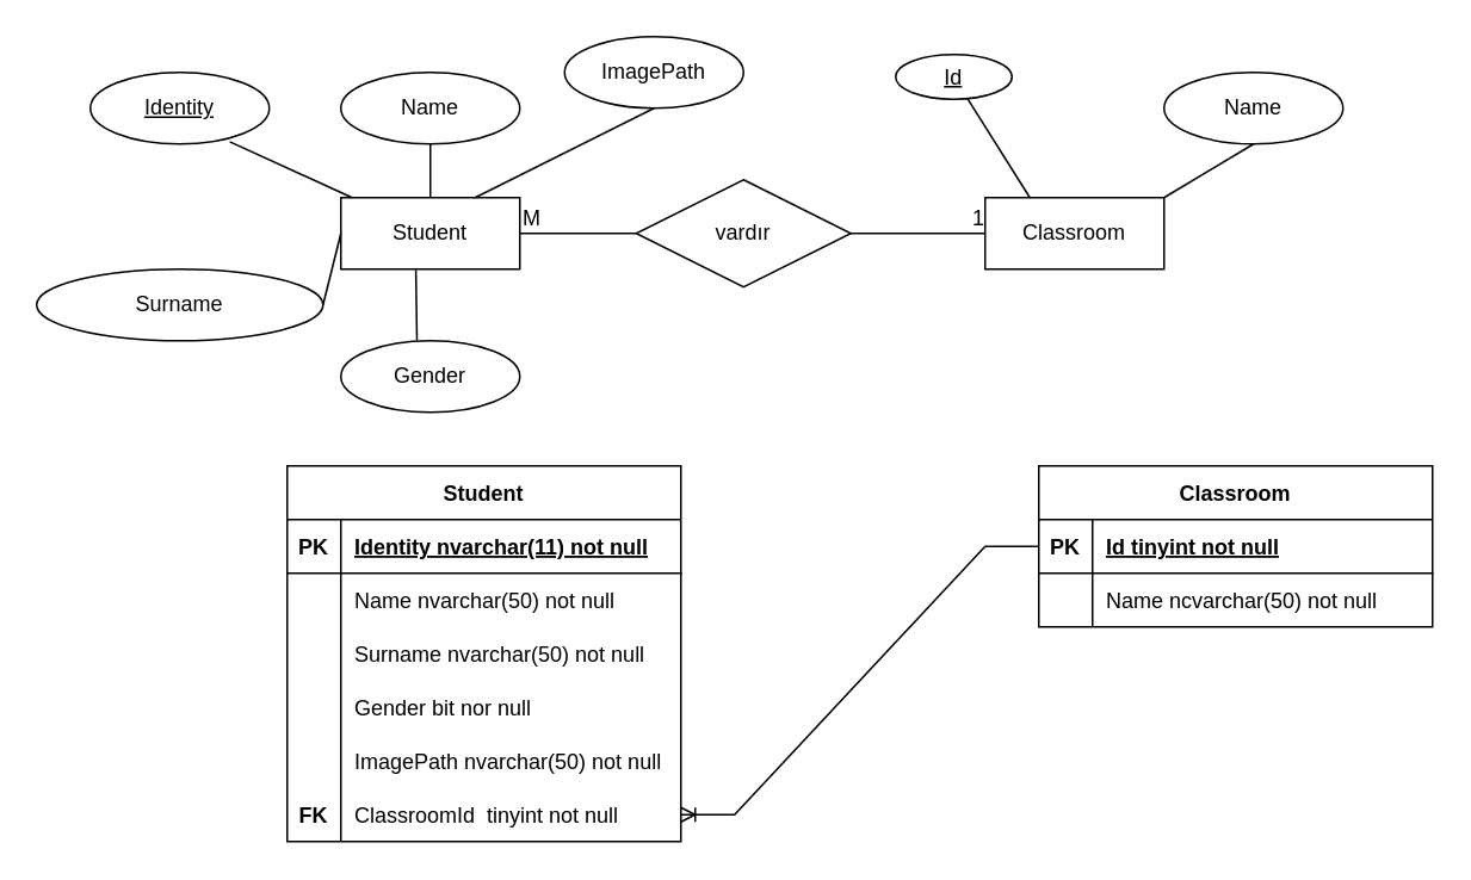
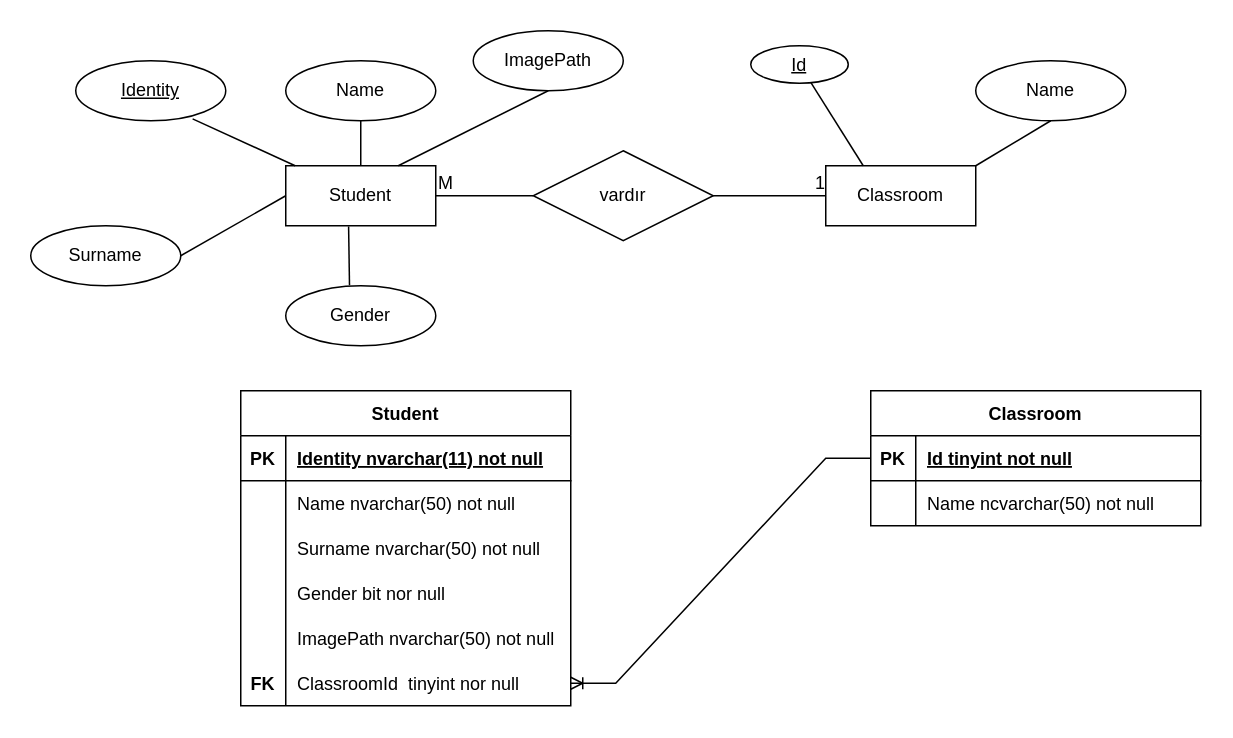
  <mxCell id="0" />
  <mxCell id="1" parent="0" />
  <mxCell id="2" value="Student" style="whiteSpace=wrap;html=1;align=center;" parent="1" vertex="1"><mxGeometry x="190" y="110" width="100" height="40" as="geometry" /></mxCell>
  <mxCell id="3" value="Classroom" style="whiteSpace=wrap;html=1;align=center;" parent="1" vertex="1"><mxGeometry x="550" y="110" width="100" height="40" as="geometry" /></mxCell>
  <mxCell id="4" value="Name" style="ellipse;whiteSpace=wrap;html=1;align=center;" parent="1" vertex="1"><mxGeometry x="190" y="40" width="100" height="40" as="geometry" /></mxCell>
  <mxCell id="5" value="Identity" style="ellipse;whiteSpace=wrap;html=1;align=center;fontStyle=4;" parent="1" vertex="1"><mxGeometry x="50" y="40" width="100" height="40" as="geometry" /></mxCell>
- <mxCell id="6" value="Surname" style="ellipse;whiteSpace=wrap;html=1;align=center;" parent="1" vertex="1"><mxGeometry x="20" y="150" width="160" height="40" as="geometry" /></mxCell>
+ <mxCell id="6" value="Surname" style="ellipse;whiteSpace=wrap;html=1;align=center;" parent="1" vertex="1"><mxGeometry x="20" y="150" width="100" height="40" as="geometry" /></mxCell>
  <mxCell id="7" value="Gender" style="ellipse;whiteSpace=wrap;html=1;align=center;" parent="1" vertex="1"><mxGeometry x="190" y="190" width="100" height="40" as="geometry" /></mxCell>
  <mxCell id="8" value="Id" style="ellipse;whiteSpace=wrap;html=1;align=center;fontStyle=4;" parent="1" vertex="1"><mxGeometry x="500" y="30" width="65" height="25" as="geometry" /></mxCell>
  <mxCell id="9" value="Name" style="ellipse;whiteSpace=wrap;html=1;align=center;" parent="1" vertex="1"><mxGeometry x="650" y="40" width="100" height="40" as="geometry" /></mxCell>
  <mxCell id="10" value="" style="endArrow=none;html=1;rounded=0;exitX=0.779;exitY=0.968;exitDx=0;exitDy=0;exitPerimeter=0;" parent="1" source="5" target="2" edge="1"><mxGeometry relative="1" as="geometry"><mxPoint x="400" y="170" as="sourcePoint" /><mxPoint x="560" y="170" as="targetPoint" /></mxGeometry></mxCell>
  <mxCell id="11" value="" style="endArrow=none;html=1;rounded=0;exitX=1;exitY=0.5;exitDx=0;exitDy=0;entryX=0;entryY=0.5;entryDx=0;entryDy=0;" parent="1" source="6" target="2" edge="1"><mxGeometry relative="1" as="geometry"><mxPoint x="400" y="170" as="sourcePoint" /><mxPoint x="560" y="170" as="targetPoint" /></mxGeometry></mxCell>
  <mxCell id="12" value="" style="endArrow=none;html=1;rounded=0;exitX=0.419;exitY=1.014;exitDx=0;exitDy=0;exitPerimeter=0;entryX=0.425;entryY=-0.009;entryDx=0;entryDy=0;entryPerimeter=0;" parent="1" source="2" target="7" edge="1"><mxGeometry relative="1" as="geometry"><mxPoint x="400" y="170" as="sourcePoint" /><mxPoint x="560" y="170" as="targetPoint" /></mxGeometry></mxCell>
  <mxCell id="13" value="" style="endArrow=none;html=1;rounded=0;exitX=0.5;exitY=1;exitDx=0;exitDy=0;" parent="1" source="4" target="2" edge="1"><mxGeometry relative="1" as="geometry"><mxPoint x="400" y="170" as="sourcePoint" /><mxPoint x="560" y="170" as="targetPoint" /></mxGeometry></mxCell>
  <mxCell id="14" value="" style="endArrow=none;html=1;rounded=0;entryX=0.25;entryY=0;entryDx=0;entryDy=0;" parent="1" source="8" target="3" edge="1"><mxGeometry relative="1" as="geometry"><mxPoint x="400" y="170" as="sourcePoint" /><mxPoint x="560" y="170" as="targetPoint" /></mxGeometry></mxCell>
  <mxCell id="15" value="" style="endArrow=none;html=1;rounded=0;entryX=0.5;entryY=1;entryDx=0;entryDy=0;exitX=1;exitY=0;exitDx=0;exitDy=0;" parent="1" source="3" target="9" edge="1"><mxGeometry relative="1" as="geometry"><mxPoint x="400" y="170" as="sourcePoint" /><mxPoint x="560" y="170" as="targetPoint" /></mxGeometry></mxCell>
  <mxCell id="16" value="vardır" style="shape=rhombus;perimeter=rhombusPerimeter;whiteSpace=wrap;html=1;align=center;" parent="1" vertex="1"><mxGeometry x="355" y="100" width="120" height="60" as="geometry" /></mxCell>
  <mxCell id="17" value="" style="endArrow=none;html=1;rounded=0;entryX=0;entryY=0.5;entryDx=0;entryDy=0;" parent="1" source="16" target="3" edge="1"><mxGeometry relative="1" as="geometry"><mxPoint x="400" y="170" as="sourcePoint" /><mxPoint x="560" y="170" as="targetPoint" /></mxGeometry></mxCell>
  <mxCell id="18" value="1" style="resizable=0;html=1;align=right;verticalAlign=bottom;" parent="17" connectable="0" vertex="1"><mxGeometry x="1" relative="1" as="geometry" /></mxCell>
  <mxCell id="19" value="" style="endArrow=none;html=1;rounded=0;exitX=1;exitY=0.5;exitDx=0;exitDy=0;entryX=0;entryY=0.5;entryDx=0;entryDy=0;" parent="1" source="2" target="16" edge="1"><mxGeometry relative="1" as="geometry"><mxPoint x="400" y="170" as="sourcePoint" /><mxPoint x="340" y="130" as="targetPoint" /></mxGeometry></mxCell>
  <mxCell id="20" value="M" style="resizable=0;html=1;align=left;verticalAlign=bottom;" parent="19" connectable="0" vertex="1"><mxGeometry x="-1" relative="1" as="geometry" /></mxCell>
  <mxCell id="21" value="Student" style="shape=table;startSize=30;container=1;collapsible=1;childLayout=tableLayout;fixedRows=1;rowLines=0;fontStyle=1;align=center;resizeLast=1;" parent="1" vertex="1"><mxGeometry x="160" y="260" width="220" height="210" as="geometry" /></mxCell>
  <mxCell id="22" value="" style="shape=tableRow;horizontal=0;startSize=0;swimlaneHead=0;swimlaneBody=0;fillColor=none;collapsible=0;dropTarget=0;points=[[0,0.5],[1,0.5]];portConstraint=eastwest;top=0;left=0;right=0;bottom=1;" parent="21" vertex="1"><mxGeometry y="30" width="220" height="30" as="geometry" /></mxCell>
  <mxCell id="23" value="PK" style="shape=partialRectangle;connectable=0;fillColor=none;top=0;left=0;bottom=0;right=0;fontStyle=1;overflow=hidden;" parent="22" vertex="1"><mxGeometry width="30" height="30" as="geometry"><mxRectangle width="30" height="30" as="alternateBounds" /></mxGeometry></mxCell>
  <mxCell id="24" value="Identity nvarchar(11) not null" style="shape=partialRectangle;connectable=0;fillColor=none;top=0;left=0;bottom=0;right=0;align=left;spacingLeft=6;fontStyle=5;overflow=hidden;" parent="22" vertex="1"><mxGeometry x="30" width="190" height="30" as="geometry"><mxRectangle width="190" height="30" as="alternateBounds" /></mxGeometry></mxCell>
  <mxCell id="25" value="" style="shape=tableRow;horizontal=0;startSize=0;swimlaneHead=0;swimlaneBody=0;fillColor=none;collapsible=0;dropTarget=0;points=[[0,0.5],[1,0.5]];portConstraint=eastwest;top=0;left=0;right=0;bottom=0;" parent="21" vertex="1"><mxGeometry y="60" width="220" height="30" as="geometry" /></mxCell>
  <mxCell id="26" value="" style="shape=partialRectangle;connectable=0;fillColor=none;top=0;left=0;bottom=0;right=0;editable=1;overflow=hidden;" parent="25" vertex="1"><mxGeometry width="30" height="30" as="geometry"><mxRectangle width="30" height="30" as="alternateBounds" /></mxGeometry></mxCell>
  <mxCell id="27" value="Name nvarchar(50) not null" style="shape=partialRectangle;connectable=0;fillColor=none;top=0;left=0;bottom=0;right=0;align=left;spacingLeft=6;overflow=hidden;" parent="25" vertex="1"><mxGeometry x="30" width="190" height="30" as="geometry"><mxRectangle width="190" height="30" as="alternateBounds" /></mxGeometry></mxCell>
  <mxCell id="28" value="" style="shape=tableRow;horizontal=0;startSize=0;swimlaneHead=0;swimlaneBody=0;fillColor=none;collapsible=0;dropTarget=0;points=[[0,0.5],[1,0.5]];portConstraint=eastwest;top=0;left=0;right=0;bottom=0;" parent="21" vertex="1"><mxGeometry y="90" width="220" height="30" as="geometry" /></mxCell>
  <mxCell id="29" value="" style="shape=partialRectangle;connectable=0;fillColor=none;top=0;left=0;bottom=0;right=0;editable=1;overflow=hidden;" parent="28" vertex="1"><mxGeometry width="30" height="30" as="geometry"><mxRectangle width="30" height="30" as="alternateBounds" /></mxGeometry></mxCell>
  <mxCell id="30" value="Surname nvarchar(50) not null" style="shape=partialRectangle;connectable=0;fillColor=none;top=0;left=0;bottom=0;right=0;align=left;spacingLeft=6;overflow=hidden;" parent="28" vertex="1"><mxGeometry x="30" width="190" height="30" as="geometry"><mxRectangle width="190" height="30" as="alternateBounds" /></mxGeometry></mxCell>
  <mxCell id="31" value="" style="shape=tableRow;horizontal=0;startSize=0;swimlaneHead=0;swimlaneBody=0;fillColor=none;collapsible=0;dropTarget=0;points=[[0,0.5],[1,0.5]];portConstraint=eastwest;top=0;left=0;right=0;bottom=0;" parent="21" vertex="1"><mxGeometry y="120" width="220" height="30" as="geometry" /></mxCell>
  <mxCell id="32" value="" style="shape=partialRectangle;connectable=0;fillColor=none;top=0;left=0;bottom=0;right=0;editable=1;overflow=hidden;" parent="31" vertex="1"><mxGeometry width="30" height="30" as="geometry"><mxRectangle width="30" height="30" as="alternateBounds" /></mxGeometry></mxCell>
  <mxCell id="33" value="Gender bit nor null" style="shape=partialRectangle;connectable=0;fillColor=none;top=0;left=0;bottom=0;right=0;align=left;spacingLeft=6;overflow=hidden;" parent="31" vertex="1"><mxGeometry x="30" width="190" height="30" as="geometry"><mxRectangle width="190" height="30" as="alternateBounds" /></mxGeometry></mxCell>
  <mxCell id="34" value="" style="shape=tableRow;horizontal=0;startSize=0;swimlaneHead=0;swimlaneBody=0;fillColor=none;collapsible=0;dropTarget=0;points=[[0,0.5],[1,0.5]];portConstraint=eastwest;top=0;left=0;right=0;bottom=0;" parent="21" vertex="1"><mxGeometry y="150" width="220" height="30" as="geometry" /></mxCell>
  <mxCell id="35" value="" style="shape=partialRectangle;connectable=0;fillColor=none;top=0;left=0;bottom=0;right=0;editable=1;overflow=hidden;fontStyle=1" parent="34" vertex="1"><mxGeometry width="30" height="30" as="geometry"><mxRectangle width="30" height="30" as="alternateBounds" /></mxGeometry></mxCell>
  <mxCell id="36" value="ImagePath nvarchar(50) not null" style="shape=partialRectangle;connectable=0;fillColor=none;top=0;left=0;bottom=0;right=0;align=left;spacingLeft=6;overflow=hidden;" parent="34" vertex="1"><mxGeometry x="30" width="190" height="30" as="geometry"><mxRectangle width="190" height="30" as="alternateBounds" /></mxGeometry></mxCell>
  <mxCell id="37" value="" style="shape=tableRow;horizontal=0;startSize=0;swimlaneHead=0;swimlaneBody=0;fillColor=none;collapsible=0;dropTarget=0;points=[[0,0.5],[1,0.5]];portConstraint=eastwest;top=0;left=0;right=0;bottom=0;" vertex="1" parent="21"><mxGeometry y="180" width="220" height="30" as="geometry" /></mxCell>
  <mxCell id="38" value="FK" style="shape=partialRectangle;connectable=0;fillColor=none;top=0;left=0;bottom=0;right=0;editable=1;overflow=hidden;fontStyle=1" vertex="1" parent="37"><mxGeometry width="30" height="30" as="geometry"><mxRectangle width="30" height="30" as="alternateBounds" /></mxGeometry></mxCell>
- <mxCell id="39" value="ClassroomId  tinyint not null" style="shape=partialRectangle;connectable=0;fillColor=none;top=0;left=0;bottom=0;right=0;align=left;spacingLeft=6;overflow=hidden;" vertex="1" parent="37"><mxGeometry x="30" width="190" height="30" as="geometry"><mxRectangle width="190" height="30" as="alternateBounds" /></mxGeometry></mxCell>
+ <mxCell id="39" value="ClassroomId  tinyint nor null" style="shape=partialRectangle;connectable=0;fillColor=none;top=0;left=0;bottom=0;right=0;align=left;spacingLeft=6;overflow=hidden;" vertex="1" parent="37"><mxGeometry x="30" width="190" height="30" as="geometry"><mxRectangle width="190" height="30" as="alternateBounds" /></mxGeometry></mxCell>
  <mxCell id="40" value="Classroom" style="shape=table;startSize=30;container=1;collapsible=1;childLayout=tableLayout;fixedRows=1;rowLines=0;fontStyle=1;align=center;resizeLast=1;" parent="1" vertex="1"><mxGeometry x="580" y="260" width="220" height="90" as="geometry" /></mxCell>
  <mxCell id="41" value="" style="shape=tableRow;horizontal=0;startSize=0;swimlaneHead=0;swimlaneBody=0;fillColor=none;collapsible=0;dropTarget=0;points=[[0,0.5],[1,0.5]];portConstraint=eastwest;top=0;left=0;right=0;bottom=1;" parent="40" vertex="1"><mxGeometry y="30" width="220" height="30" as="geometry" /></mxCell>
  <mxCell id="42" value="PK" style="shape=partialRectangle;connectable=0;fillColor=none;top=0;left=0;bottom=0;right=0;fontStyle=1;overflow=hidden;" parent="41" vertex="1"><mxGeometry width="30" height="30" as="geometry"><mxRectangle width="30" height="30" as="alternateBounds" /></mxGeometry></mxCell>
  <mxCell id="43" value="Id tinyint not null" style="shape=partialRectangle;connectable=0;fillColor=none;top=0;left=0;bottom=0;right=0;align=left;spacingLeft=6;fontStyle=5;overflow=hidden;" parent="41" vertex="1"><mxGeometry x="30" width="190" height="30" as="geometry"><mxRectangle width="190" height="30" as="alternateBounds" /></mxGeometry></mxCell>
  <mxCell id="44" value="" style="shape=tableRow;horizontal=0;startSize=0;swimlaneHead=0;swimlaneBody=0;fillColor=none;collapsible=0;dropTarget=0;points=[[0,0.5],[1,0.5]];portConstraint=eastwest;top=0;left=0;right=0;bottom=0;" parent="40" vertex="1"><mxGeometry y="60" width="220" height="30" as="geometry" /></mxCell>
  <mxCell id="45" value="" style="shape=partialRectangle;connectable=0;fillColor=none;top=0;left=0;bottom=0;right=0;editable=1;overflow=hidden;" parent="44" vertex="1"><mxGeometry width="30" height="30" as="geometry"><mxRectangle width="30" height="30" as="alternateBounds" /></mxGeometry></mxCell>
  <mxCell id="46" value="Name ncvarchar(50) not null" style="shape=partialRectangle;connectable=0;fillColor=none;top=0;left=0;bottom=0;right=0;align=left;spacingLeft=6;overflow=hidden;" parent="44" vertex="1"><mxGeometry x="30" width="190" height="30" as="geometry"><mxRectangle width="190" height="30" as="alternateBounds" /></mxGeometry></mxCell>
  <mxCell id="47" value="" style="edgeStyle=entityRelationEdgeStyle;fontSize=12;html=1;endArrow=ERoneToMany;rounded=0;entryX=1;entryY=0.5;entryDx=0;entryDy=0;exitX=0;exitY=0.5;exitDx=0;exitDy=0;" parent="1" source="41" target="37" edge="1"><mxGeometry width="100" height="100" relative="1" as="geometry"><mxPoint x="350" y="290" as="sourcePoint" /><mxPoint x="450" y="190" as="targetPoint" /></mxGeometry></mxCell>
  <mxCell id="48" value="ImagePath" style="ellipse;whiteSpace=wrap;html=1;align=center;" vertex="1" parent="1"><mxGeometry x="315" y="20" width="100" height="40" as="geometry" /></mxCell>
  <mxCell id="49" value="" style="endArrow=none;html=1;rounded=0;exitX=0.75;exitY=0;exitDx=0;exitDy=0;entryX=0.5;entryY=1;entryDx=0;entryDy=0;" edge="1" parent="1" source="2" target="48"><mxGeometry relative="1" as="geometry"><mxPoint x="320" y="230" as="sourcePoint" /><mxPoint x="480" y="230" as="targetPoint" /></mxGeometry></mxCell>
